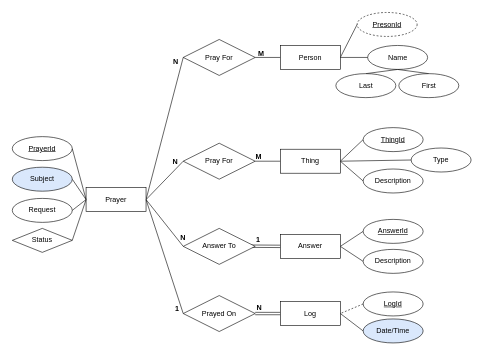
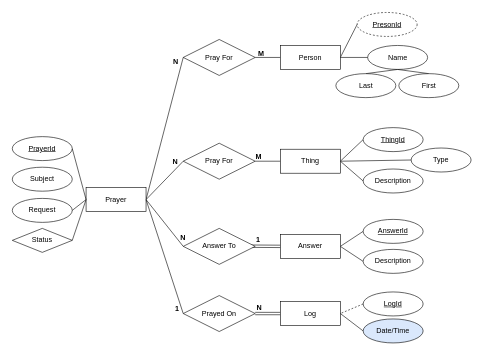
  <mxCell id="0" />
  <mxCell id="1" parent="0" />
  <mxCell id="2" value="&lt;b&gt;N&lt;/b&gt;" style="text;html=1;align=center;verticalAlign=middle;whiteSpace=wrap;rounded=0;" parent="1" vertex="1"><mxGeometry x="263" y="88" width="60" height="30" as="geometry" /></mxCell>
  <mxCell id="3" style="rounded=0;orthogonalLoop=1;jettySize=auto;html=1;entryX=0;entryY=0.5;entryDx=0;entryDy=0;endArrow=none;endFill=0;exitX=1;exitY=0.5;exitDx=0;exitDy=0;" parent="1" source="4" target="35" edge="1"><mxGeometry relative="1" as="geometry" /></mxCell>
  <mxCell id="4" value="Pray For" style="shape=rhombus;perimeter=rhombusPerimeter;whiteSpace=wrap;html=1;align=center;" parent="1" vertex="1"><mxGeometry x="305" y="65" width="120" height="60" as="geometry" /></mxCell>
  <mxCell id="5" style="rounded=0;orthogonalLoop=1;jettySize=auto;html=1;entryX=0;entryY=0.5;entryDx=0;entryDy=0;endArrow=none;endFill=0;exitX=1;exitY=0.5;exitDx=0;exitDy=0;" parent="1" source="18" target="4" edge="1"><mxGeometry relative="1" as="geometry" /></mxCell>
  <mxCell id="6" style="rounded=0;orthogonalLoop=1;jettySize=auto;html=1;endArrow=none;endFill=0;exitX=1;exitY=0.5;exitDx=0;exitDy=0;entryX=0;entryY=0.5;entryDx=0;entryDy=0;" parent="1" source="7" target="41" edge="1"><mxGeometry relative="1" as="geometry"><mxPoint x="665" y="96" as="sourcePoint" /></mxGeometry></mxCell>
  <mxCell id="7" value="Pray For" style="shape=rhombus;perimeter=rhombusPerimeter;whiteSpace=wrap;html=1;align=center;" parent="1" vertex="1"><mxGeometry x="305" y="238" width="120" height="60" as="geometry" /></mxCell>
  <mxCell id="8" style="rounded=0;orthogonalLoop=1;jettySize=auto;html=1;entryX=0;entryY=0.5;entryDx=0;entryDy=0;endArrow=none;endFill=0;exitX=1;exitY=0.5;exitDx=0;exitDy=0;" parent="1" source="18" target="7" edge="1"><mxGeometry relative="1" as="geometry" /></mxCell>
  <mxCell id="9" style="rounded=0;orthogonalLoop=1;jettySize=auto;html=1;entryX=0;entryY=0.5;entryDx=0;entryDy=0;endArrow=none;endFill=0;exitX=0.94;exitY=0.495;exitDx=0;exitDy=0;shape=link;exitPerimeter=0;" parent="1" source="11" target="48" edge="1"><mxGeometry relative="1" as="geometry" /></mxCell>
  <mxCell id="10" style="rounded=0;orthogonalLoop=1;jettySize=auto;html=1;entryX=1;entryY=0.5;entryDx=0;entryDy=0;endArrow=none;endFill=0;exitX=0;exitY=0.5;exitDx=0;exitDy=0;" parent="1" source="11" target="18" edge="1"><mxGeometry relative="1" as="geometry" /></mxCell>
  <mxCell id="11" value="Answer To" style="shape=rhombus;perimeter=rhombusPerimeter;whiteSpace=wrap;html=1;align=center;" parent="1" vertex="1"><mxGeometry x="305" y="380" width="120" height="60" as="geometry" /></mxCell>
  <mxCell id="12" style="rounded=0;orthogonalLoop=1;jettySize=auto;html=1;entryX=1;entryY=0.5;entryDx=0;entryDy=0;endArrow=none;endFill=0;exitX=0;exitY=0.5;exitDx=0;exitDy=0;" parent="1" edge="1"><mxGeometry relative="1" as="geometry"><mxPoint x="425" y="538" as="targetPoint" /></mxGeometry></mxCell>
  <mxCell id="13" style="rounded=0;orthogonalLoop=1;jettySize=auto;html=1;endArrow=none;endFill=0;exitX=1;exitY=0.5;exitDx=0;exitDy=0;shape=link;" parent="1" source="23" target="55" edge="1"><mxGeometry relative="1" as="geometry"><mxPoint x="705" y="266" as="sourcePoint" /></mxGeometry></mxCell>
  <mxCell id="14" value="&lt;b&gt;M&lt;/b&gt;" style="text;html=1;align=center;verticalAlign=middle;whiteSpace=wrap;rounded=0;" parent="1" vertex="1"><mxGeometry x="401" y="246" width="60" height="30" as="geometry" /></mxCell>
  <mxCell id="15" value="&lt;b&gt;M&lt;/b&gt;" style="text;html=1;align=center;verticalAlign=middle;whiteSpace=wrap;rounded=0;" parent="1" vertex="1"><mxGeometry x="405" y="74" width="60" height="30" as="geometry" /></mxCell>
  <mxCell id="16" value="&lt;b&gt;N&lt;/b&gt;" style="text;html=1;align=center;verticalAlign=middle;whiteSpace=wrap;rounded=0;" parent="1" vertex="1"><mxGeometry x="262" y="254" width="60" height="30" as="geometry" /></mxCell>
- <mxCell id="17" style="rounded=0;orthogonalLoop=1;jettySize=auto;html=1;entryX=1;entryY=0.5;entryDx=0;entryDy=0;endArrow=none;endFill=0;exitX=0;exitY=0.5;exitDx=0;exitDy=0;" parent="1" source="18" target="60" edge="1"><mxGeometry relative="1" as="geometry" /></mxCell>
  <mxCell id="18" value="Prayer" style="whiteSpace=wrap;html=1;align=center;" parent="1" vertex="1"><mxGeometry x="143" y="312" width="100" height="40" as="geometry" /></mxCell>
  <mxCell id="19" value="Request" style="ellipse;whiteSpace=wrap;html=1;align=center;" parent="1" vertex="1"><mxGeometry x="20" y="330" width="100" height="40" as="geometry" /></mxCell>
  <mxCell id="20" style="rounded=0;orthogonalLoop=1;jettySize=auto;html=1;entryX=0;entryY=0.5;entryDx=0;entryDy=0;endArrow=none;endFill=0;startArrow=none;startFill=0;exitX=1;exitY=0.5;exitDx=0;exitDy=0;" parent="1" source="21" target="18" edge="1"><mxGeometry relative="1" as="geometry" /></mxCell>
  <mxCell id="21" value="&lt;u&gt;PrayerId&lt;/u&gt;" style="ellipse;whiteSpace=wrap;html=1;align=center;" parent="1" vertex="1"><mxGeometry x="20" y="227" width="100" height="40" as="geometry" /></mxCell>
  <mxCell id="22" style="rounded=0;orthogonalLoop=1;jettySize=auto;html=1;entryX=1;entryY=0.5;entryDx=0;entryDy=0;endArrow=none;endFill=0;exitX=0;exitY=0.5;exitDx=0;exitDy=0;" parent="1" source="23" target="18" edge="1"><mxGeometry relative="1" as="geometry" /></mxCell>
  <mxCell id="23" value="Prayed On" style="shape=rhombus;perimeter=rhombusPerimeter;whiteSpace=wrap;html=1;align=center;" parent="1" vertex="1"><mxGeometry x="305" y="492" width="120" height="60" as="geometry" /></mxCell>
  <mxCell id="24" value="&lt;b&gt;1&lt;/b&gt;" style="text;html=1;align=center;verticalAlign=middle;whiteSpace=wrap;rounded=0;" parent="1" vertex="1"><mxGeometry x="265" y="500" width="60" height="30" as="geometry" /></mxCell>
  <mxCell id="25" value="&lt;b&gt;N&lt;/b&gt;" style="text;html=1;align=center;verticalAlign=middle;whiteSpace=wrap;rounded=0;" parent="1" vertex="1"><mxGeometry x="275" y="381" width="60" height="30" as="geometry" /></mxCell>
  <mxCell id="26" value="&lt;b&gt;1&lt;/b&gt;" style="text;html=1;align=center;verticalAlign=middle;whiteSpace=wrap;rounded=0;" parent="1" vertex="1"><mxGeometry x="400" y="385" width="60" height="30" as="geometry" /></mxCell>
  <mxCell id="27" value="Status" style="rhombus;whiteSpace=wrap;html=1;align=center;" parent="1" vertex="1"><mxGeometry x="20" y="380" width="100" height="40" as="geometry" /></mxCell>
  <mxCell id="28" style="rounded=0;orthogonalLoop=1;jettySize=auto;html=1;entryX=0;entryY=0.5;entryDx=0;entryDy=0;endArrow=none;endFill=0;startArrow=none;startFill=0;exitX=1;exitY=0.5;exitDx=0;exitDy=0;" parent="1" source="19" target="18" edge="1"><mxGeometry relative="1" as="geometry"><mxPoint x="130" y="266" as="sourcePoint" /><mxPoint x="153" y="342" as="targetPoint" /></mxGeometry></mxCell>
  <mxCell id="29" style="rounded=0;orthogonalLoop=1;jettySize=auto;html=1;endArrow=none;endFill=0;startArrow=none;startFill=0;exitX=1;exitY=0.5;exitDx=0;exitDy=0;entryX=0;entryY=0.5;entryDx=0;entryDy=0;" parent="1" source="27" target="18" edge="1"><mxGeometry relative="1" as="geometry"><mxPoint x="130" y="266" as="sourcePoint" /><mxPoint x="145" y="326" as="targetPoint" /></mxGeometry></mxCell>
  <mxCell id="30" value="&lt;u&gt;PresonId&lt;/u&gt;" style="ellipse;whiteSpace=wrap;html=1;align=center;dashed=1;" parent="1" vertex="1"><mxGeometry x="595" y="20" width="100" height="40" as="geometry" /></mxCell>
  <mxCell id="31" value="" style="rounded=0;orthogonalLoop=1;jettySize=auto;html=1;startArrow=none;startFill=0;endArrow=none;endFill=0;exitX=1;exitY=0.5;exitDx=0;exitDy=0;entryX=0;entryY=0.5;entryDx=0;entryDy=0;" parent="1" source="35" target="30" edge="1"><mxGeometry relative="1" as="geometry" /></mxCell>
  <mxCell id="32" value="Name" style="ellipse;whiteSpace=wrap;html=1;align=center;" parent="1" vertex="1"><mxGeometry x="612.5" y="75" width="100" height="40" as="geometry" /></mxCell>
  <mxCell id="33" style="rounded=0;orthogonalLoop=1;jettySize=auto;html=1;startArrow=none;startFill=0;endArrow=none;endFill=0;entryX=0.5;entryY=1;entryDx=0;entryDy=0;exitX=0.5;exitY=0;exitDx=0;exitDy=0;" parent="1" source="36" target="32" edge="1"><mxGeometry relative="1" as="geometry" /></mxCell>
  <mxCell id="34" style="rounded=0;orthogonalLoop=1;jettySize=auto;html=1;entryX=0.5;entryY=1;entryDx=0;entryDy=0;startArrow=none;startFill=0;endArrow=none;endFill=0;exitX=0.5;exitY=0;exitDx=0;exitDy=0;" parent="1" source="37" target="32" edge="1"><mxGeometry relative="1" as="geometry" /></mxCell>
  <mxCell id="35" value="Person" style="whiteSpace=wrap;html=1;align=center;" parent="1" vertex="1"><mxGeometry x="467" y="75" width="100" height="40" as="geometry" /></mxCell>
  <mxCell id="36" value="First" style="ellipse;whiteSpace=wrap;html=1;align=center;" parent="1" vertex="1"><mxGeometry x="664.5" y="122" width="100" height="40" as="geometry" /></mxCell>
  <mxCell id="37" value="Last" style="ellipse;whiteSpace=wrap;html=1;align=center;" parent="1" vertex="1"><mxGeometry x="559.5" y="122" width="100" height="40" as="geometry" /></mxCell>
  <mxCell id="38" style="rounded=0;orthogonalLoop=1;jettySize=auto;html=1;endArrow=none;endFill=0;entryX=0;entryY=0.5;entryDx=0;entryDy=0;exitX=1;exitY=0.5;exitDx=0;exitDy=0;" parent="1" source="41" target="42" edge="1"><mxGeometry relative="1" as="geometry" /></mxCell>
  <mxCell id="39" style="rounded=0;orthogonalLoop=1;jettySize=auto;html=1;endArrow=none;endFill=0;exitX=1;exitY=0.5;exitDx=0;exitDy=0;entryX=0;entryY=0.5;entryDx=0;entryDy=0;" parent="1" source="41" target="43" edge="1"><mxGeometry relative="1" as="geometry" /></mxCell>
  <mxCell id="40" style="rounded=0;orthogonalLoop=1;jettySize=auto;html=1;entryX=0;entryY=0.5;entryDx=0;entryDy=0;endArrow=none;endFill=0;exitX=1;exitY=0.5;exitDx=0;exitDy=0;" parent="1" source="41" target="44" edge="1"><mxGeometry relative="1" as="geometry" /></mxCell>
  <mxCell id="41" value="Thing" style="whiteSpace=wrap;html=1;align=center;" parent="1" vertex="1"><mxGeometry x="467" y="248" width="100" height="40" as="geometry" /></mxCell>
  <mxCell id="42" value="&lt;u&gt;ThingId&lt;/u&gt;" style="ellipse;whiteSpace=wrap;html=1;align=center;" parent="1" vertex="1"><mxGeometry x="605" y="212" width="100" height="40" as="geometry" /></mxCell>
  <mxCell id="43" value="Description" style="ellipse;whiteSpace=wrap;html=1;align=center;" parent="1" vertex="1"><mxGeometry x="605" y="281" width="100" height="40" as="geometry" /></mxCell>
  <mxCell id="44" value="Type" style="ellipse;whiteSpace=wrap;html=1;align=center;" parent="1" vertex="1"><mxGeometry x="685" y="246" width="100" height="40" as="geometry" /></mxCell>
  <mxCell id="45" value="AnswerId" style="ellipse;whiteSpace=wrap;html=1;align=center;fontStyle=4;" parent="1" vertex="1"><mxGeometry x="605" y="365" width="100" height="40" as="geometry" /></mxCell>
  <mxCell id="46" style="rounded=0;orthogonalLoop=1;jettySize=auto;html=1;entryX=0;entryY=0.5;entryDx=0;entryDy=0;endArrow=none;endFill=0;exitX=1;exitY=0.5;exitDx=0;exitDy=0;" parent="1" source="48" target="45" edge="1"><mxGeometry relative="1" as="geometry" /></mxCell>
  <mxCell id="47" style="rounded=0;orthogonalLoop=1;jettySize=auto;html=1;endArrow=none;endFill=0;entryX=0;entryY=0.5;entryDx=0;entryDy=0;exitX=1;exitY=0.5;exitDx=0;exitDy=0;" parent="1" source="48" target="49" edge="1"><mxGeometry relative="1" as="geometry" /></mxCell>
  <mxCell id="48" value="Answer" style="whiteSpace=wrap;html=1;align=center;" parent="1" vertex="1"><mxGeometry x="467" y="390" width="100" height="40" as="geometry" /></mxCell>
  <mxCell id="49" value="Description" style="ellipse;whiteSpace=wrap;html=1;align=center;" parent="1" vertex="1"><mxGeometry x="605" y="415" width="100" height="40" as="geometry" /></mxCell>
  <mxCell id="50" style="rounded=0;orthogonalLoop=1;jettySize=auto;html=1;endArrow=none;endFill=0;entryX=1;entryY=0.5;entryDx=0;entryDy=0;exitX=0;exitY=0.5;exitDx=0;exitDy=0;" parent="1" source="32" target="35" edge="1"><mxGeometry relative="1" as="geometry"><mxPoint x="685" y="70" as="sourcePoint" /><mxPoint x="577" y="105" as="targetPoint" /></mxGeometry></mxCell>
  <mxCell id="51" style="rounded=0;orthogonalLoop=1;jettySize=auto;html=1;endArrow=none;endFill=0;exitX=1;exitY=0.5;exitDx=0;exitDy=0;entryX=0;entryY=0.5;entryDx=0;entryDy=0;" parent="1" edge="1"><mxGeometry relative="1" as="geometry"><mxPoint x="567" y="538" as="sourcePoint" /></mxGeometry></mxCell>
  <mxCell id="52" style="rounded=0;orthogonalLoop=1;jettySize=auto;html=1;endArrow=none;endFill=0;entryX=0;entryY=0.5;entryDx=0;entryDy=0;entryPerimeter=0;exitX=1;exitY=0.5;exitDx=0;exitDy=0;" parent="1" edge="1"><mxGeometry relative="1" as="geometry"><mxPoint x="567" y="538" as="sourcePoint" /></mxGeometry></mxCell>
  <mxCell id="53" style="rounded=0;orthogonalLoop=1;jettySize=auto;html=1;endArrow=none;endFill=0;exitX=1;exitY=0.5;exitDx=0;exitDy=0;entryX=0;entryY=0.5;entryDx=0;entryDy=0;" parent="1" edge="1"><mxGeometry relative="1" as="geometry"><mxPoint x="567" y="538" as="sourcePoint" /></mxGeometry></mxCell>
  <mxCell id="54" style="rounded=0;orthogonalLoop=1;jettySize=auto;html=1;endArrow=none;endFill=0;exitX=0;exitY=0.5;exitDx=0;exitDy=0;entryX=1;entryY=0.5;entryDx=0;entryDy=0;" parent="1" edge="1"><mxGeometry relative="1" as="geometry"><mxPoint x="567" y="538" as="targetPoint" /></mxGeometry></mxCell>
  <mxCell id="55" value="Log" style="whiteSpace=wrap;html=1;align=center;" parent="1" vertex="1"><mxGeometry x="467" y="502" width="100" height="40" as="geometry" /></mxCell>
  <mxCell id="56" style="rounded=0;orthogonalLoop=1;jettySize=auto;html=1;endArrow=none;endFill=0;exitX=0;exitY=0.5;exitDx=0;exitDy=0;entryX=1;entryY=0.5;entryDx=0;entryDy=0;dashed=1;" parent="1" source="57" target="55" edge="1"><mxGeometry relative="1" as="geometry"><mxPoint x="575" y="522" as="targetPoint" /></mxGeometry></mxCell>
  <mxCell id="57" value="LogId" style="ellipse;whiteSpace=wrap;html=1;align=center;fontStyle=4;" parent="1" vertex="1"><mxGeometry x="605" y="486" width="100" height="40" as="geometry" /></mxCell>
  <mxCell id="58" style="rounded=0;orthogonalLoop=1;jettySize=auto;html=1;endArrow=none;endFill=0;exitX=0;exitY=0.5;exitDx=0;exitDy=0;entryX=1;entryY=0.5;entryDx=0;entryDy=0;" parent="1" source="59" target="55" edge="1"><mxGeometry relative="1" as="geometry"><mxPoint x="575" y="516" as="targetPoint" /></mxGeometry></mxCell>
  <mxCell id="59" value="Date/Time" style="ellipse;whiteSpace=wrap;html=1;align=center;fillColor=#dae8fc;" parent="1" vertex="1"><mxGeometry x="605" y="531" width="100" height="40" as="geometry" /></mxCell>
- <mxCell id="60" value="Subject" style="ellipse;whiteSpace=wrap;html=1;align=center;fillColor=#dae8fc;" parent="1" vertex="1"><mxGeometry x="20" y="278" width="100" height="40" as="geometry" /></mxCell>
+ <mxCell id="60" value="Subject" style="ellipse;whiteSpace=wrap;html=1;align=center;" parent="1" vertex="1"><mxGeometry x="20" y="278" width="100" height="40" as="geometry" /></mxCell>
  <mxCell id="61" value="&lt;b&gt;N&lt;/b&gt;" style="text;html=1;align=center;verticalAlign=middle;whiteSpace=wrap;rounded=0;" parent="1" vertex="1"><mxGeometry x="402" y="497" width="60" height="30" as="geometry" /></mxCell>
